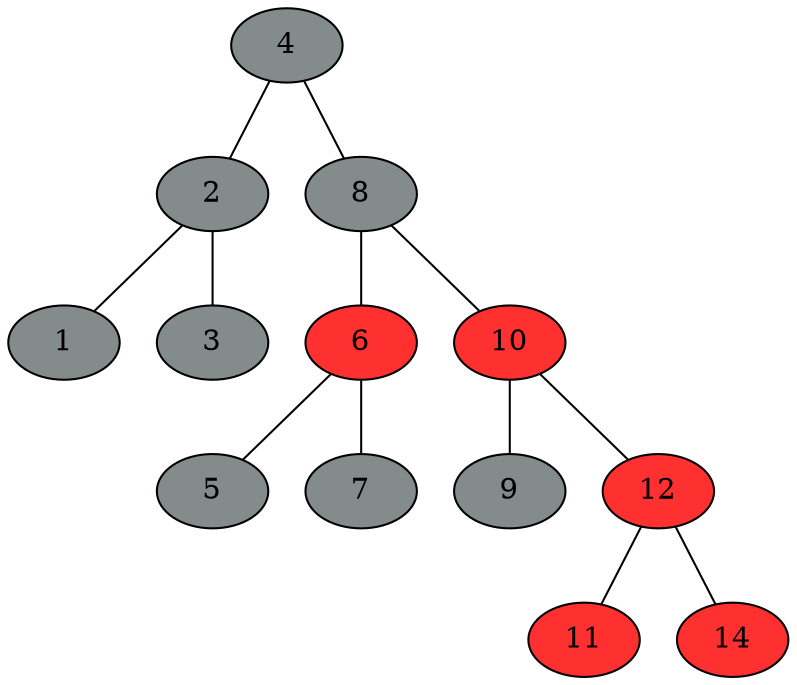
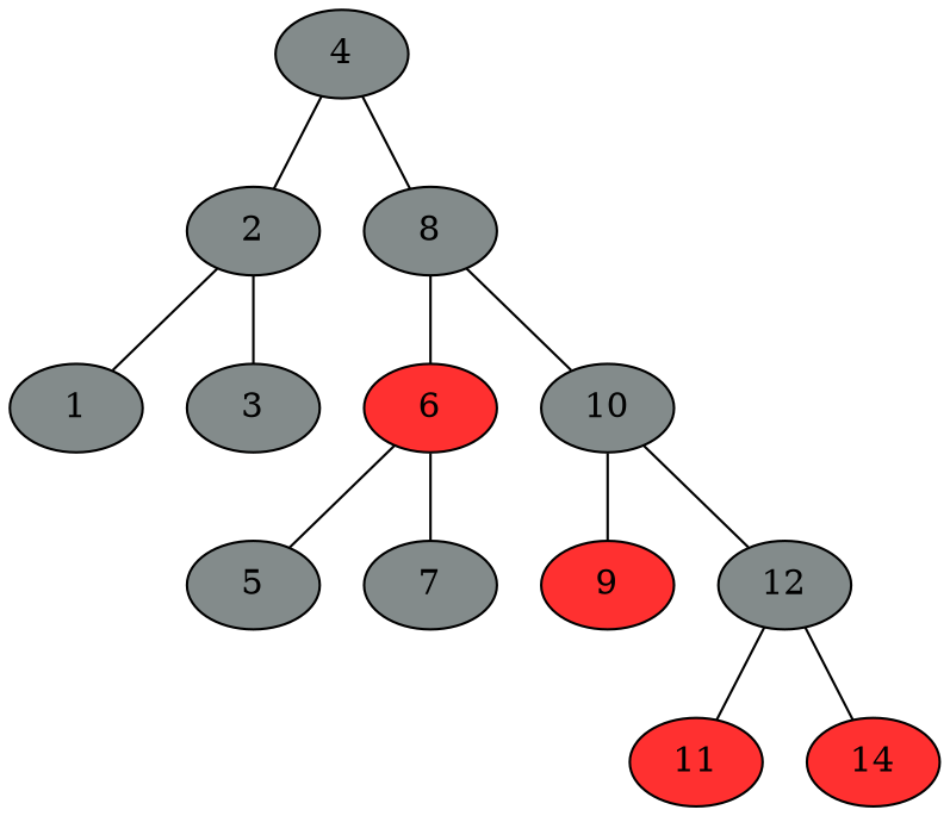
  graph {
    node [fillcolor=azure4 style=filled]
    4
    2
    8
    1
    3
    6 [fillcolor=firebrick1]
-   10 [fillcolor=firebrick1]
+   10
    5
    7
-   9
-   12 [fillcolor=firebrick1]
+   9 [fillcolor=firebrick1]
+   12
    11 [fillcolor=firebrick1]
    n13 [fillcolor=firebrick1 label=14]
    4 -- 2
    4 -- 8
    2 -- 1
    2 -- 3
    8 -- 6
    8 -- 10
    6 -- 5
    6 -- 7
    10 -- 9
    10 -- 12
    12 -- 11
    12 -- n13
  }
